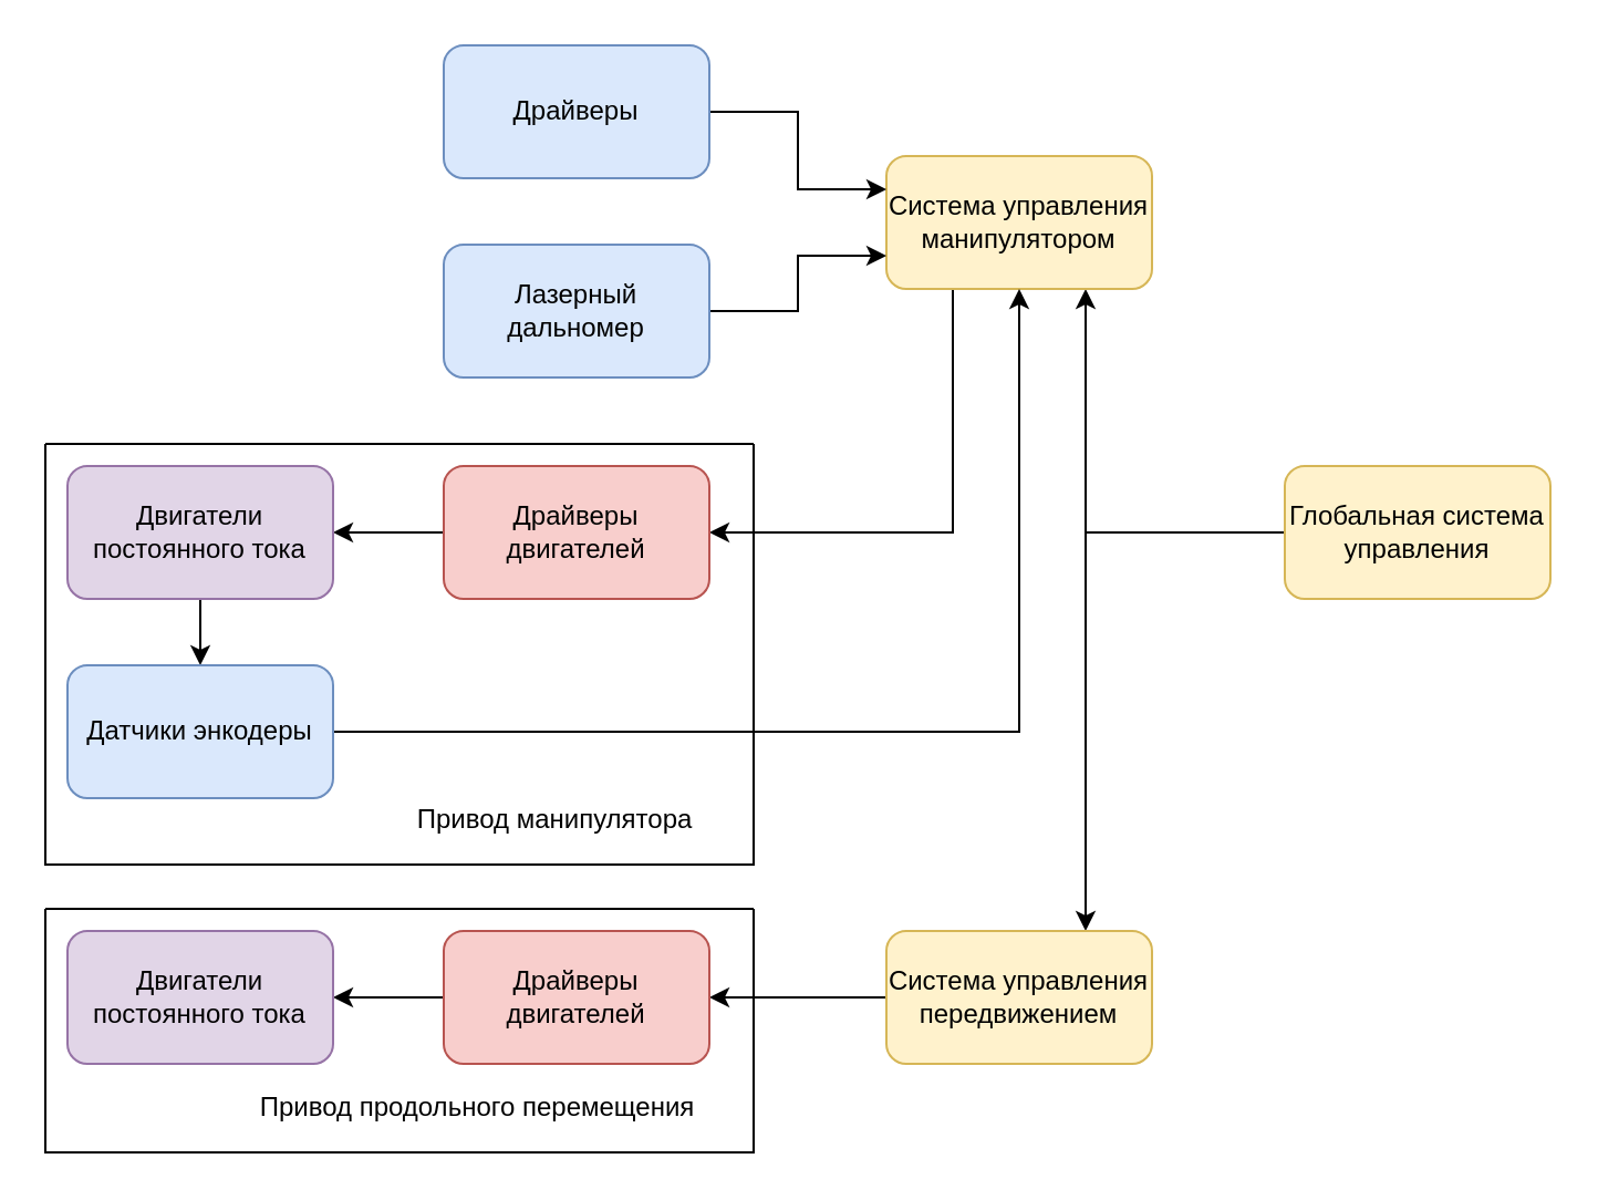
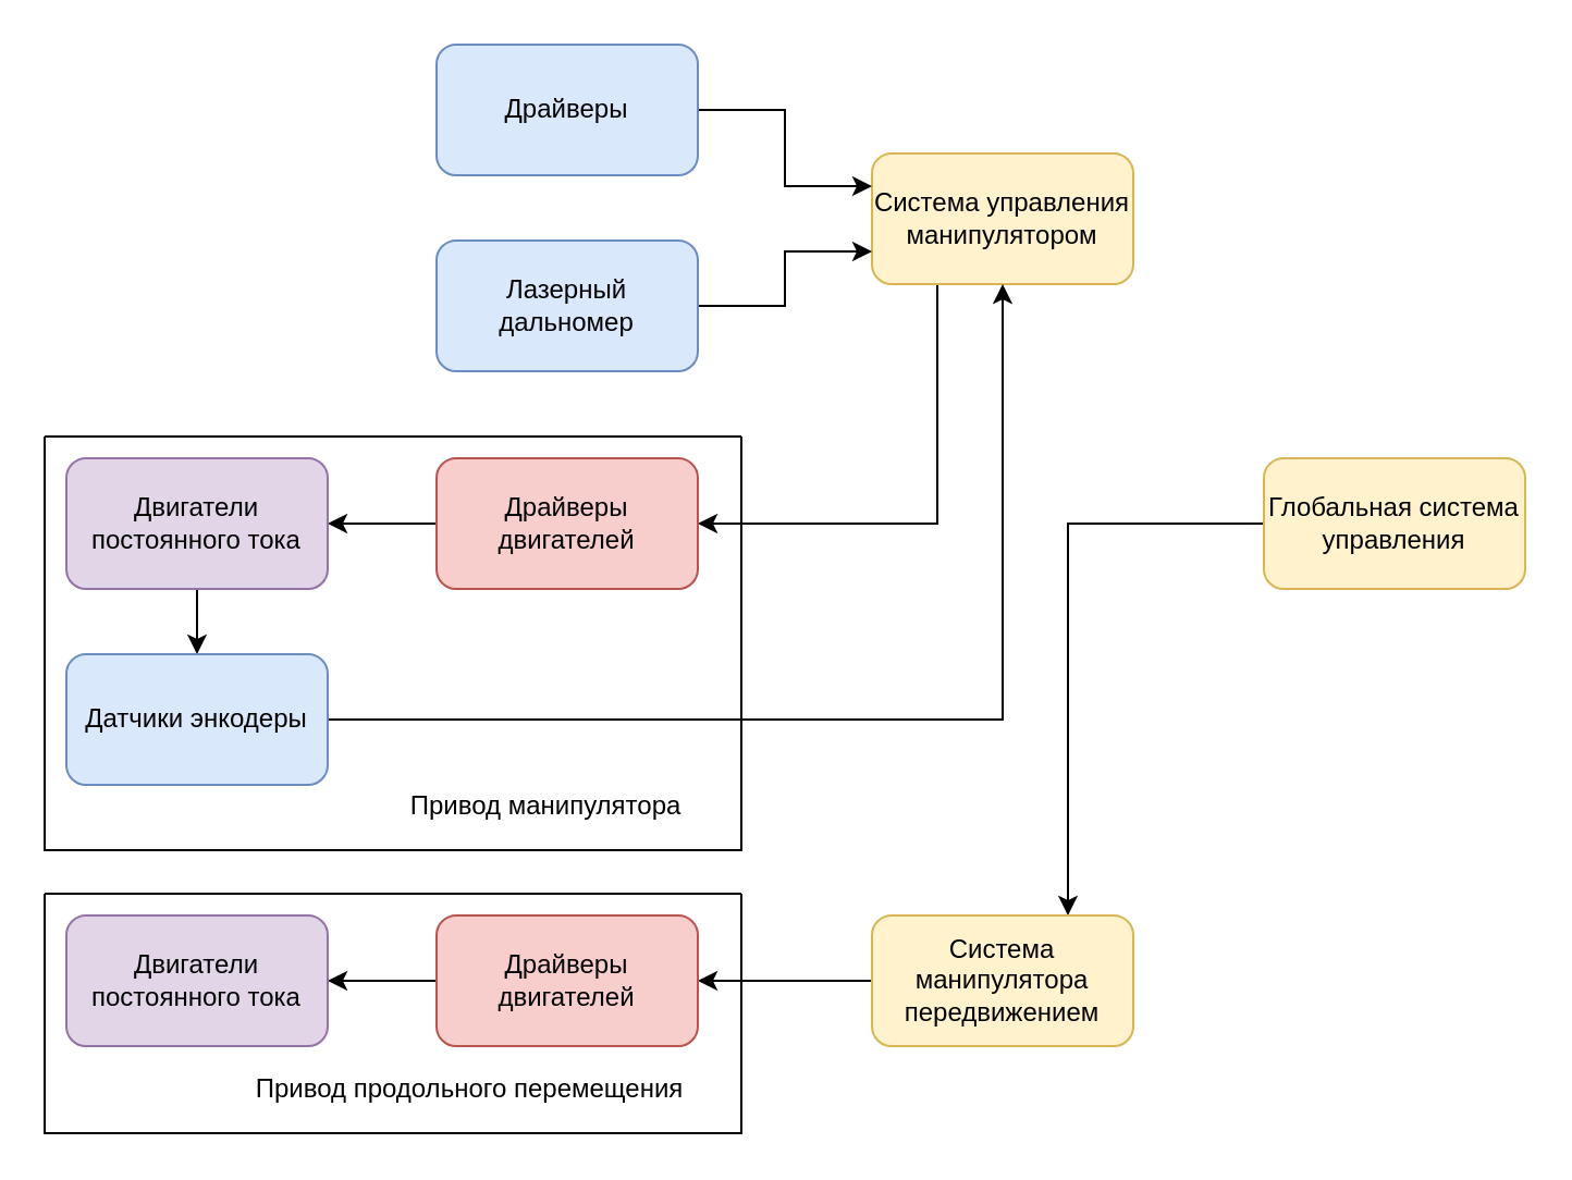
  <mxCell id="0" />
  <mxCell id="1" parent="0" />
- <mxCell id="2" value="" style="edgeStyle=orthogonalEdgeStyle;rounded=0;orthogonalLoop=1;jettySize=auto;html=1;entryX=0.75;entryY=1;entryDx=0;entryDy=0;" parent="1" source="4" target="6" edge="1"><mxGeometry relative="1" as="geometry" /></mxCell>
  <mxCell id="3" value="" style="edgeStyle=orthogonalEdgeStyle;rounded=0;orthogonalLoop=1;jettySize=auto;html=1;entryX=0.75;entryY=0;entryDx=0;entryDy=0;" parent="1" source="4" target="8" edge="1"><mxGeometry relative="1" as="geometry" /></mxCell>
  <mxCell id="4" value="Глобальная система управления" style="rounded=1;whiteSpace=wrap;html=1;fillColor=#fff2cc;strokeColor=#d6b656;" parent="1" vertex="1"><mxGeometry x="580" y="210" width="120" height="60" as="geometry" /></mxCell>
  <mxCell id="5" style="edgeStyle=orthogonalEdgeStyle;rounded=0;orthogonalLoop=1;jettySize=auto;html=1;exitX=0.25;exitY=1;exitDx=0;exitDy=0;entryX=1;entryY=0.5;entryDx=0;entryDy=0;" edge="1" parent="1" source="6" target="14"><mxGeometry relative="1" as="geometry" /></mxCell>
  <mxCell id="6" value="Система управления манипулятором" style="whiteSpace=wrap;html=1;fillColor=#fff2cc;strokeColor=#d6b656;rounded=1;" parent="1" vertex="1"><mxGeometry x="400" y="70" width="120" height="60" as="geometry" /></mxCell>
  <mxCell id="7" style="edgeStyle=orthogonalEdgeStyle;rounded=0;orthogonalLoop=1;jettySize=auto;html=1;exitX=0;exitY=0.5;exitDx=0;exitDy=0;entryX=1;entryY=0.5;entryDx=0;entryDy=0;" edge="1" parent="1" source="8" target="22"><mxGeometry relative="1" as="geometry" /></mxCell>
- <mxCell id="8" value="Система управления передвижением" style="whiteSpace=wrap;html=1;fillColor=#fff2cc;strokeColor=#d6b656;rounded=1;" parent="1" vertex="1"><mxGeometry x="400" y="420" width="120" height="60" as="geometry" /></mxCell>
+ <mxCell id="8" value="Система манипулятора передвижением" style="whiteSpace=wrap;html=1;fillColor=#fff2cc;strokeColor=#d6b656;rounded=1;" parent="1" vertex="1"><mxGeometry x="400" y="420" width="120" height="60" as="geometry" /></mxCell>
  <mxCell id="9" style="edgeStyle=orthogonalEdgeStyle;rounded=0;orthogonalLoop=1;jettySize=auto;html=1;exitX=1;exitY=0.5;exitDx=0;exitDy=0;entryX=0;entryY=0.25;entryDx=0;entryDy=0;" edge="1" parent="1" source="10" target="6"><mxGeometry relative="1" as="geometry" /></mxCell>
  <mxCell id="10" value="Драйверы" style="rounded=1;whiteSpace=wrap;html=1;fillColor=#dae8fc;strokeColor=#6c8ebf;" vertex="1" parent="1"><mxGeometry x="200" y="20" width="120" height="60" as="geometry" /></mxCell>
  <mxCell id="11" style="edgeStyle=orthogonalEdgeStyle;rounded=0;orthogonalLoop=1;jettySize=auto;html=1;exitX=1;exitY=0.5;exitDx=0;exitDy=0;entryX=0;entryY=0.75;entryDx=0;entryDy=0;" edge="1" parent="1" source="12" target="6"><mxGeometry relative="1" as="geometry" /></mxCell>
  <mxCell id="12" value="Лазерный дальномер" style="rounded=1;whiteSpace=wrap;html=1;fillColor=#dae8fc;strokeColor=#6c8ebf;" vertex="1" parent="1"><mxGeometry x="200" y="110" width="120" height="60" as="geometry" /></mxCell>
  <mxCell id="13" style="edgeStyle=orthogonalEdgeStyle;rounded=0;orthogonalLoop=1;jettySize=auto;html=1;exitX=0;exitY=0.5;exitDx=0;exitDy=0;entryX=1;entryY=0.5;entryDx=0;entryDy=0;" edge="1" parent="1" source="14" target="16"><mxGeometry relative="1" as="geometry" /></mxCell>
  <mxCell id="14" value="Драйверы двигателей" style="rounded=1;whiteSpace=wrap;html=1;fillColor=#f8cecc;strokeColor=#b85450;" vertex="1" parent="1"><mxGeometry x="200" y="210" width="120" height="60" as="geometry" /></mxCell>
  <mxCell id="15" style="edgeStyle=orthogonalEdgeStyle;rounded=0;orthogonalLoop=1;jettySize=auto;html=1;exitX=0.5;exitY=1;exitDx=0;exitDy=0;entryX=0.5;entryY=0;entryDx=0;entryDy=0;" edge="1" parent="1" source="16" target="18"><mxGeometry relative="1" as="geometry" /></mxCell>
  <mxCell id="16" value="Двигатели постоянного тока" style="rounded=1;whiteSpace=wrap;html=1;fillColor=#e1d5e7;strokeColor=#9673a6;" vertex="1" parent="1"><mxGeometry x="30" y="210" width="120" height="60" as="geometry" /></mxCell>
  <mxCell id="17" style="edgeStyle=orthogonalEdgeStyle;rounded=0;orthogonalLoop=1;jettySize=auto;html=1;exitX=1;exitY=0.5;exitDx=0;exitDy=0;entryX=0.5;entryY=1;entryDx=0;entryDy=0;" edge="1" parent="1" source="18" target="6"><mxGeometry relative="1" as="geometry" /></mxCell>
  <mxCell id="18" value="Датчики энкодеры" style="rounded=1;whiteSpace=wrap;html=1;fillColor=#dae8fc;strokeColor=#6c8ebf;" vertex="1" parent="1"><mxGeometry x="30" y="300" width="120" height="60" as="geometry" /></mxCell>
  <mxCell id="19" value="" style="swimlane;startSize=0;" vertex="1" parent="1"><mxGeometry x="20" y="200" width="320" height="190" as="geometry"><mxRectangle x="80" y="200" width="50" height="40" as="alternateBounds" /></mxGeometry></mxCell>
  <mxCell id="20" value="Привод манипулятора" style="text;html=1;align=center;verticalAlign=middle;resizable=0;points=[];autosize=1;strokeColor=none;fillColor=none;" vertex="1" parent="19"><mxGeometry x="160" y="160" width="140" height="20" as="geometry" /></mxCell>
  <mxCell id="21" style="edgeStyle=orthogonalEdgeStyle;rounded=0;orthogonalLoop=1;jettySize=auto;html=1;exitX=0;exitY=0.5;exitDx=0;exitDy=0;entryX=1;entryY=0.5;entryDx=0;entryDy=0;" edge="1" parent="1" source="22" target="23"><mxGeometry relative="1" as="geometry" /></mxCell>
  <mxCell id="22" value="Драйверы двигателей" style="rounded=1;whiteSpace=wrap;html=1;fillColor=#f8cecc;strokeColor=#b85450;" vertex="1" parent="1"><mxGeometry x="200" y="420" width="120" height="60" as="geometry" /></mxCell>
  <mxCell id="23" value="Двигатели постоянного тока" style="rounded=1;whiteSpace=wrap;html=1;fillColor=#e1d5e7;strokeColor=#9673a6;" vertex="1" parent="1"><mxGeometry x="30" y="420" width="120" height="60" as="geometry" /></mxCell>
  <mxCell id="24" value="" style="swimlane;startSize=0;" vertex="1" parent="1"><mxGeometry x="20" y="410" width="320" height="110" as="geometry"><mxRectangle x="80" y="200" width="50" height="40" as="alternateBounds" /></mxGeometry></mxCell>
  <mxCell id="25" value="Привод продольного перемещения" style="text;html=1;align=center;verticalAlign=middle;resizable=0;points=[];autosize=1;strokeColor=none;fillColor=none;" vertex="1" parent="24"><mxGeometry x="90" y="80" width="210" height="20" as="geometry" /></mxCell>
